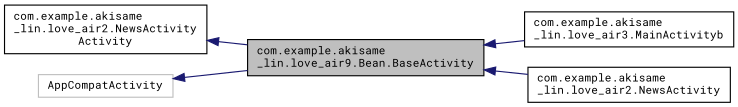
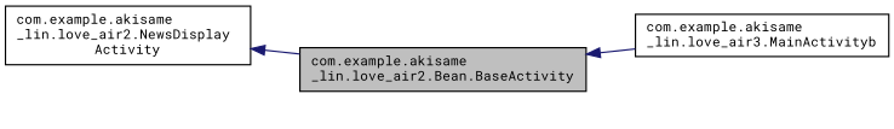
  digraph {
    fontname="Roboto Mono"
    rankdir=LR
    node [color=black fillcolor=white fontname="Roboto Mono" fontsize=10 shape=record style=filled]
    edge [color=midnightblue dir=back fontname="Roboto Mono" fontsize=10 labelfontname=Helvetica labelfontsize=10 style=solid]
-   n1 [fillcolor=grey75 fontcolor=black height=0.2 label="com.example.akisame\l_lin.love_air9.Bean.BaseActivity" width=0.4]
+   n1 [fillcolor=grey75 fontcolor=black height=0.2 label="com.example.akisame\l_lin.love_air2.Bean.BaseActivity" width=0.4]
    n2 [height=0.2 label="com.example.akisame\l_lin.love_air3.MainActivityb" width=0.4]
-   n3 [height=0.2 label="com.example.akisame\l_lin.love_air2.NewsActivity" width=0.4]
-   n4 [height=0.2 label="com.example.akisame\l_lin.love_air2.NewsActivity\lActivity" width=0.4]
-   n5 [color=grey75 height=0.2 label=AppCompatActivity width=0.4]
+   n4 [height=0.2 label="com.example.akisame\l_lin.love_air2.NewsDisplay\lActivity" width=0.4]
    n1 -> n2
-   n1 -> n3
    n4 -> n1
-   n5 -> n1
  }
